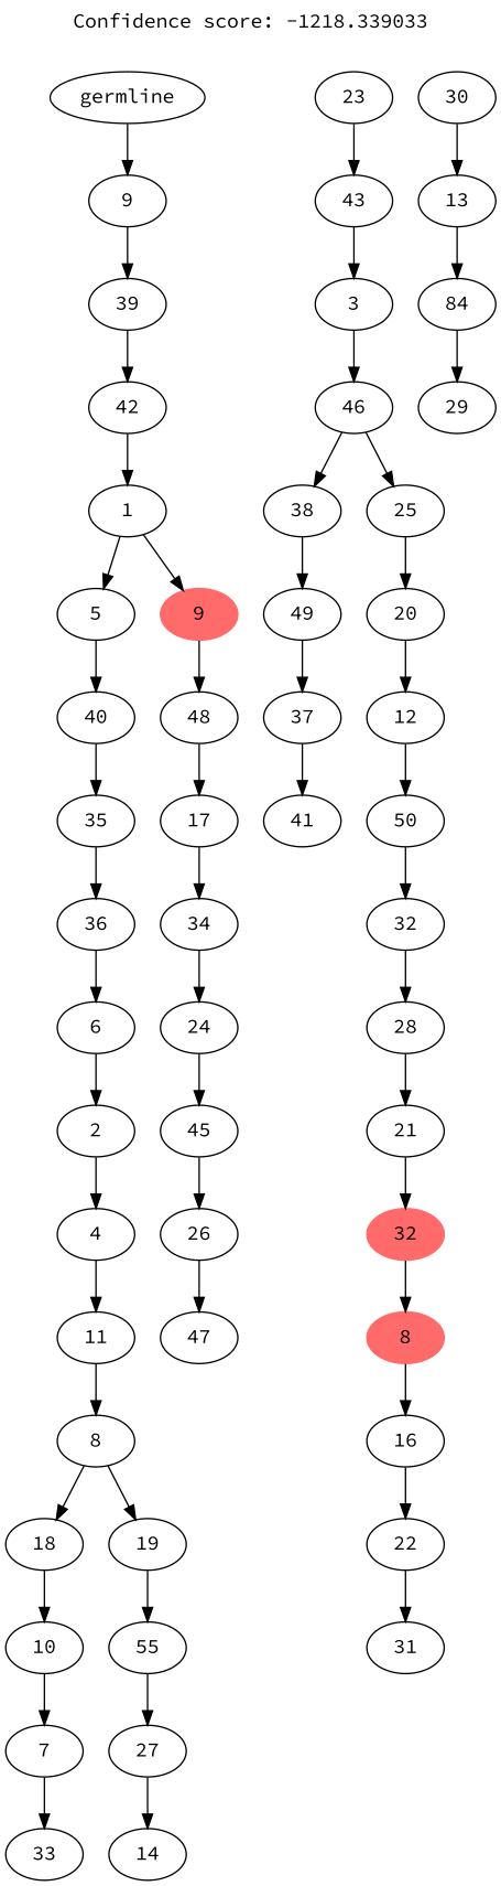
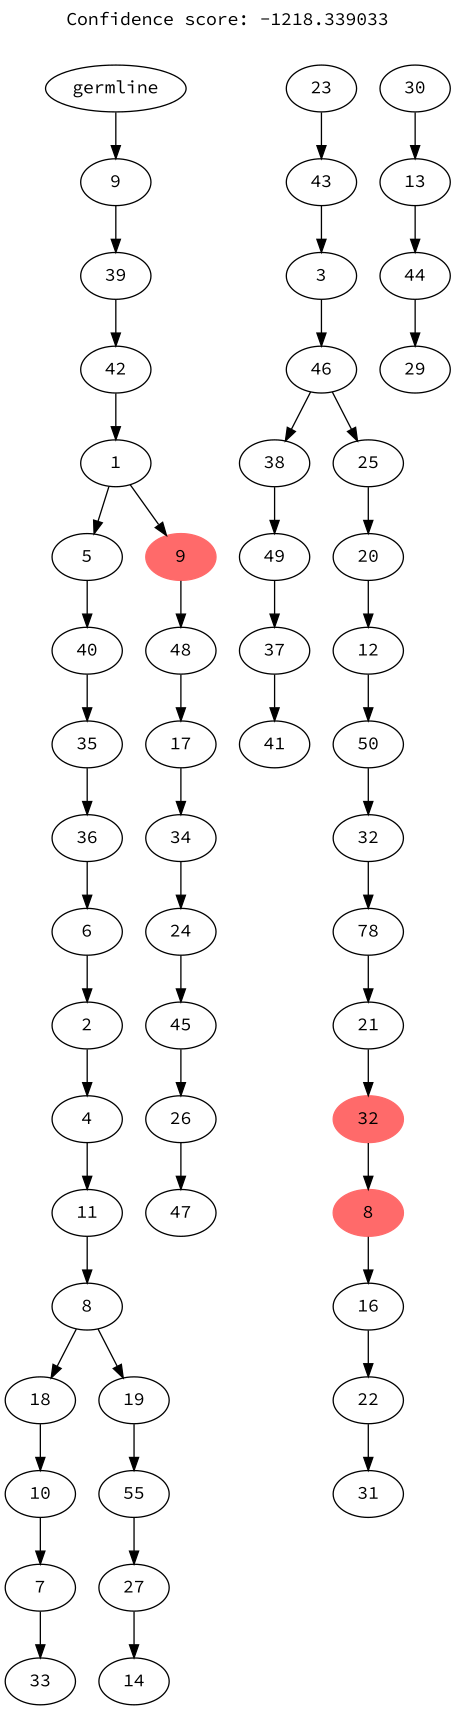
  digraph {
    fontname="Source Code Pro"
    label="Confidence score: -1218.339033"
    labelloc=t
    node [fontname="Source Code Pro"]
    edge [fontname="Source Code Pro"]
    n1 [label=7]
    n2 [label=33]
    n3 [label=10]
    n4 [label=18]
    n5 [label=37]
    n6 [label=41]
    n7 [label=49]
    n8 [label=38]
    n9 [label=22]
    n10 [label=31]
    n11 [label=16]
    n12 [color=indianred1 label=8 style=filled]
    n13 [color=indianred1 label=32 style=filled]
    n14 [label=21]
-   n15 [label=28]
+   n15 [label=78]
    n16 [label=32]
    n17 [label=50]
    n18 [label=12]
    n19 [label=20]
    n20 [label=25]
    n21 [label=46]
    n22 [label=3]
    n23 [label=43]
    n24 [label=23]
    n25 [label=14]
    n26 [label=27]
    n27 [label=55]
    n28 [label=19]
    n29 [label=8]
    n30 [label=11]
    n31 [label=4]
    n32 [label=2]
    n33 [label=6]
    n34 [label=36]
    n35 [label=35]
    n36 [label=40]
    n37 [label=5]
-   n38 [label=84]
+   n38 [label=44]
    n39 [label=29]
    n40 [label=13]
    n41 [label=30]
    n42 [label=47]
    n43 [label=26]
    n44 [label=45]
    n45 [label=24]
    n46 [label=34]
    n47 [label=17]
    n48 [label=48]
    n49 [color=indianred1 label=9 style=filled]
    n50 [label=1]
    n51 [label=42]
    n52 [label=39]
    n53 [label=9]
    n54 [label=germline]
    n1 -> n2
    n3 -> n1
    n4 -> n3
    n5 -> n6
    n7 -> n5
    n8 -> n7
    n9 -> n10
    n11 -> n9
    n12 -> n11
    n13 -> n12
    n14 -> n13
    n15 -> n14
    n16 -> n15
    n17 -> n16
    n18 -> n17
    n19 -> n18
    n20 -> n19
    n21 -> n8
    n21 -> n20
    n22 -> n21
    n23 -> n22
    n24 -> n23
    n26 -> n25
    n27 -> n26
    n28 -> n27
    n29 -> n4
    n29 -> n28
    n30 -> n29
    n31 -> n30
    n32 -> n31
    n33 -> n32
    n34 -> n33
    n35 -> n34
    n36 -> n35
    n37 -> n36
    n38 -> n39
    n40 -> n38
    n41 -> n40
    n43 -> n42
    n44 -> n43
    n45 -> n44
    n46 -> n45
    n47 -> n46
    n48 -> n47
    n49 -> n48
    n50 -> n37
    n50 -> n49
    n51 -> n50
    n52 -> n51
    n53 -> n52
    n54 -> n53
  }
